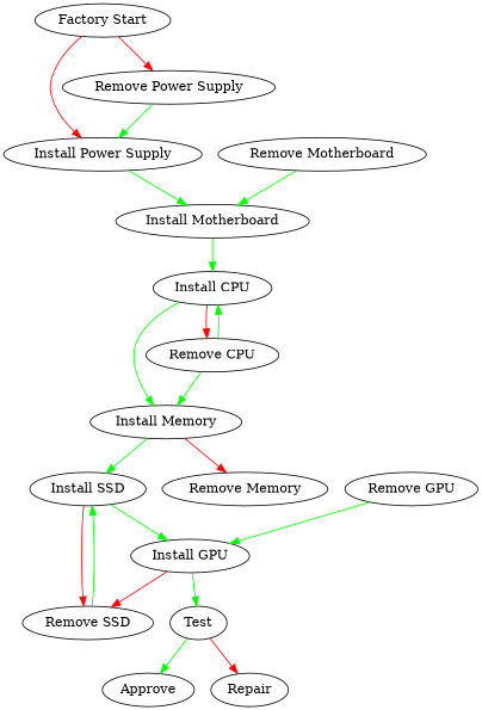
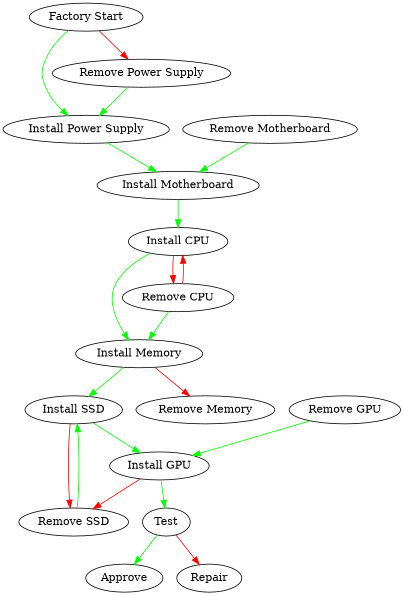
  digraph {
    edge [color=green]
    "Factory Start"
    "Install Power Supply"
    "Remove Power Supply"
    "Install Motherboard"
    "Install CPU"
    "Install Memory"
    "Remove CPU"
    "Remove Motherboard"
    "Install SSD"
    "Remove Memory"
    "Install GPU"
    "Remove SSD"
    Test
    Approve
    Repair
    "Remove GPU"
-   "Factory Start" -> "Install Power Supply" [color=red]
+   "Factory Start" -> "Install Power Supply"
    "Factory Start" -> "Remove Power Supply" [color=red]
    "Install Power Supply" -> "Install Motherboard"
    "Remove Power Supply" -> "Install Power Supply"
    "Install Motherboard" -> "Install CPU"
    "Install CPU" -> "Install Memory"
    "Install CPU" -> "Remove CPU" [color=red]
    "Install Memory" -> "Install SSD"
    "Install Memory" -> "Remove Memory" [color=red]
-   "Remove CPU" -> "Install CPU"
+   "Remove CPU" -> "Install CPU" [color=red]
    "Remove CPU" -> "Install Memory"
    "Remove Motherboard" -> "Install Motherboard"
    "Install SSD" -> "Install GPU"
    "Install SSD" -> "Remove SSD" [color=red]
    "Install GPU" -> "Remove SSD" [color=red]
    "Install GPU" -> Test
    "Remove SSD" -> "Install SSD"
    Test -> Approve
    Test -> Repair [color=red]
    "Remove GPU" -> "Install GPU"
  }
